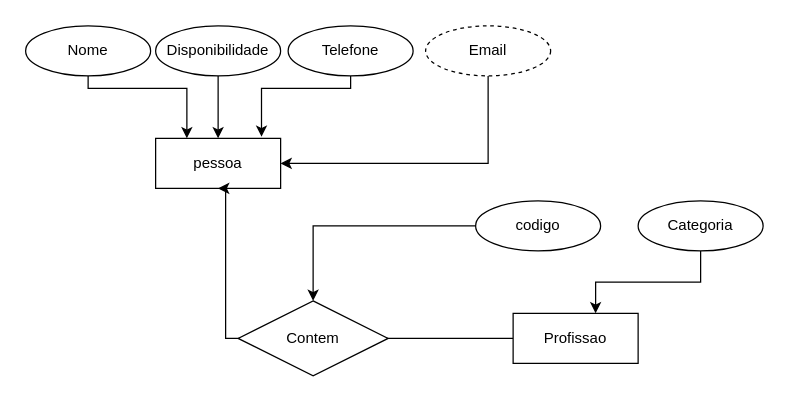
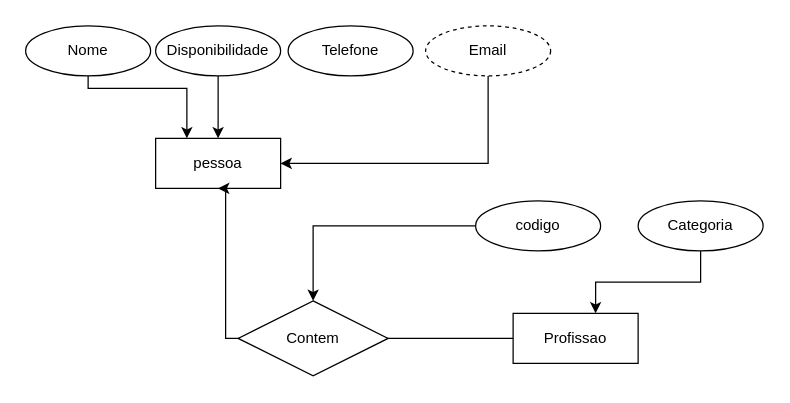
  <mxCell id="0" />
  <mxCell id="1" parent="0" />
  <mxCell id="2" value="&lt;font style=&quot;vertical-align: inherit&quot;&gt;&lt;font style=&quot;vertical-align: inherit&quot;&gt;&lt;font style=&quot;vertical-align: inherit&quot;&gt;&lt;font style=&quot;vertical-align: inherit&quot;&gt;pessoa&lt;/font&gt;&lt;/font&gt;&lt;/font&gt;&lt;/font&gt;" style="whiteSpace=wrap;html=1;align=center;" vertex="1" parent="1"><mxGeometry x="124" y="110" width="100" height="40" as="geometry" /></mxCell>
  <mxCell id="3" style="edgeStyle=orthogonalEdgeStyle;rounded=0;orthogonalLoop=1;jettySize=auto;html=1;entryX=0.25;entryY=0;entryDx=0;entryDy=0;" edge="1" parent="1" source="4" target="2"><mxGeometry relative="1" as="geometry"><Array as="points"><mxPoint x="70" y="70" /><mxPoint x="149" y="70" /></Array></mxGeometry></mxCell>
  <mxCell id="4" value="&lt;font style=&quot;vertical-align: inherit&quot;&gt;&lt;font style=&quot;vertical-align: inherit&quot;&gt;Nome&lt;/font&gt;&lt;/font&gt;" style="ellipse;whiteSpace=wrap;html=1;align=center;" vertex="1" parent="1"><mxGeometry x="20" y="20" width="100" height="40" as="geometry" /></mxCell>
  <mxCell id="5" style="edgeStyle=orthogonalEdgeStyle;rounded=0;orthogonalLoop=1;jettySize=auto;html=1;entryX=0.5;entryY=0;entryDx=0;entryDy=0;" edge="1" parent="1" source="6" target="2"><mxGeometry relative="1" as="geometry" /></mxCell>
  <mxCell id="6" value="&lt;font style=&quot;vertical-align: inherit&quot;&gt;&lt;font style=&quot;vertical-align: inherit&quot;&gt;&lt;font style=&quot;vertical-align: inherit&quot;&gt;&lt;font style=&quot;vertical-align: inherit&quot;&gt;&lt;font style=&quot;vertical-align: inherit&quot;&gt;&lt;font style=&quot;vertical-align: inherit&quot;&gt;Disponibilidade&lt;/font&gt;&lt;/font&gt;&lt;/font&gt;&lt;/font&gt;&lt;/font&gt;&lt;/font&gt;" style="ellipse;whiteSpace=wrap;html=1;align=center;" vertex="1" parent="1"><mxGeometry x="124" y="20" width="100" height="40" as="geometry" /></mxCell>
- <mxCell id="7" style="edgeStyle=orthogonalEdgeStyle;rounded=0;orthogonalLoop=1;jettySize=auto;html=1;entryX=0.847;entryY=-0.033;entryDx=0;entryDy=0;entryPerimeter=0;" edge="1" parent="1" source="8" target="2"><mxGeometry relative="1" as="geometry"><Array as="points"><mxPoint x="280" y="70" /><mxPoint x="209" y="70" /></Array></mxGeometry></mxCell>
  <mxCell id="8" value="&lt;font style=&quot;vertical-align: inherit&quot;&gt;&lt;font style=&quot;vertical-align: inherit&quot;&gt;Telefone&lt;/font&gt;&lt;/font&gt;" style="ellipse;whiteSpace=wrap;html=1;align=center;" vertex="1" parent="1"><mxGeometry x="230" y="20" width="100" height="40" as="geometry" /></mxCell>
  <mxCell id="9" style="edgeStyle=orthogonalEdgeStyle;rounded=0;orthogonalLoop=1;jettySize=auto;html=1;entryX=0.5;entryY=1;entryDx=0;entryDy=0;" edge="1" parent="1" source="10" target="2"><mxGeometry relative="1" as="geometry"><mxPoint x="180" y="160" as="targetPoint" /><Array as="points"><mxPoint x="180" y="270" /><mxPoint x="180" y="150" /></Array></mxGeometry></mxCell>
  <mxCell id="10" value="&lt;font style=&quot;vertical-align: inherit&quot;&gt;&lt;font style=&quot;vertical-align: inherit&quot;&gt;Profissao&lt;/font&gt;&lt;/font&gt;" style="whiteSpace=wrap;html=1;align=center;" vertex="1" parent="1"><mxGeometry x="410" y="250" width="100" height="40" as="geometry" /></mxCell>
  <mxCell id="11" style="edgeStyle=orthogonalEdgeStyle;rounded=0;orthogonalLoop=1;jettySize=auto;html=1;" edge="1" parent="1" source="12" target="17"><mxGeometry relative="1" as="geometry" /></mxCell>
  <mxCell id="12" value="&lt;font style=&quot;vertical-align: inherit&quot;&gt;&lt;font style=&quot;vertical-align: inherit&quot;&gt;codigo&lt;/font&gt;&lt;/font&gt;" style="ellipse;whiteSpace=wrap;html=1;align=center;" vertex="1" parent="1"><mxGeometry x="380" y="160" width="100" height="40" as="geometry" /></mxCell>
  <mxCell id="13" style="edgeStyle=orthogonalEdgeStyle;rounded=0;orthogonalLoop=1;jettySize=auto;html=1;entryX=1;entryY=0.5;entryDx=0;entryDy=0;" edge="1" parent="1" source="14" target="2"><mxGeometry relative="1" as="geometry"><Array as="points"><mxPoint x="390" y="130" /></Array></mxGeometry></mxCell>
  <mxCell id="14" value="&lt;font style=&quot;vertical-align: inherit&quot;&gt;&lt;font style=&quot;vertical-align: inherit&quot;&gt;&lt;font style=&quot;vertical-align: inherit&quot;&gt;&lt;font style=&quot;vertical-align: inherit&quot;&gt;Email&lt;/font&gt;&lt;/font&gt;&lt;/font&gt;&lt;/font&gt;" style="ellipse;whiteSpace=wrap;html=1;align=center;dashed=1;" vertex="1" parent="1"><mxGeometry x="340" y="20" width="100" height="40" as="geometry" /></mxCell>
  <mxCell id="15" style="edgeStyle=orthogonalEdgeStyle;rounded=0;orthogonalLoop=1;jettySize=auto;html=1;entryX=0.66;entryY=0;entryDx=0;entryDy=0;entryPerimeter=0;" edge="1" parent="1" source="16" target="10"><mxGeometry relative="1" as="geometry" /></mxCell>
  <mxCell id="16" value="&lt;font style=&quot;vertical-align: inherit&quot;&gt;&lt;font style=&quot;vertical-align: inherit&quot;&gt;Categoria&lt;/font&gt;&lt;/font&gt;" style="ellipse;whiteSpace=wrap;html=1;align=center;" vertex="1" parent="1"><mxGeometry x="510" y="160" width="100" height="40" as="geometry" /></mxCell>
  <mxCell id="17" value="&lt;font style=&quot;vertical-align: inherit&quot;&gt;&lt;font style=&quot;vertical-align: inherit&quot;&gt;Contem&lt;/font&gt;&lt;/font&gt;" style="shape=rhombus;perimeter=rhombusPerimeter;whiteSpace=wrap;html=1;align=center;" vertex="1" parent="1"><mxGeometry x="190" y="240" width="120" height="60" as="geometry" /></mxCell>
